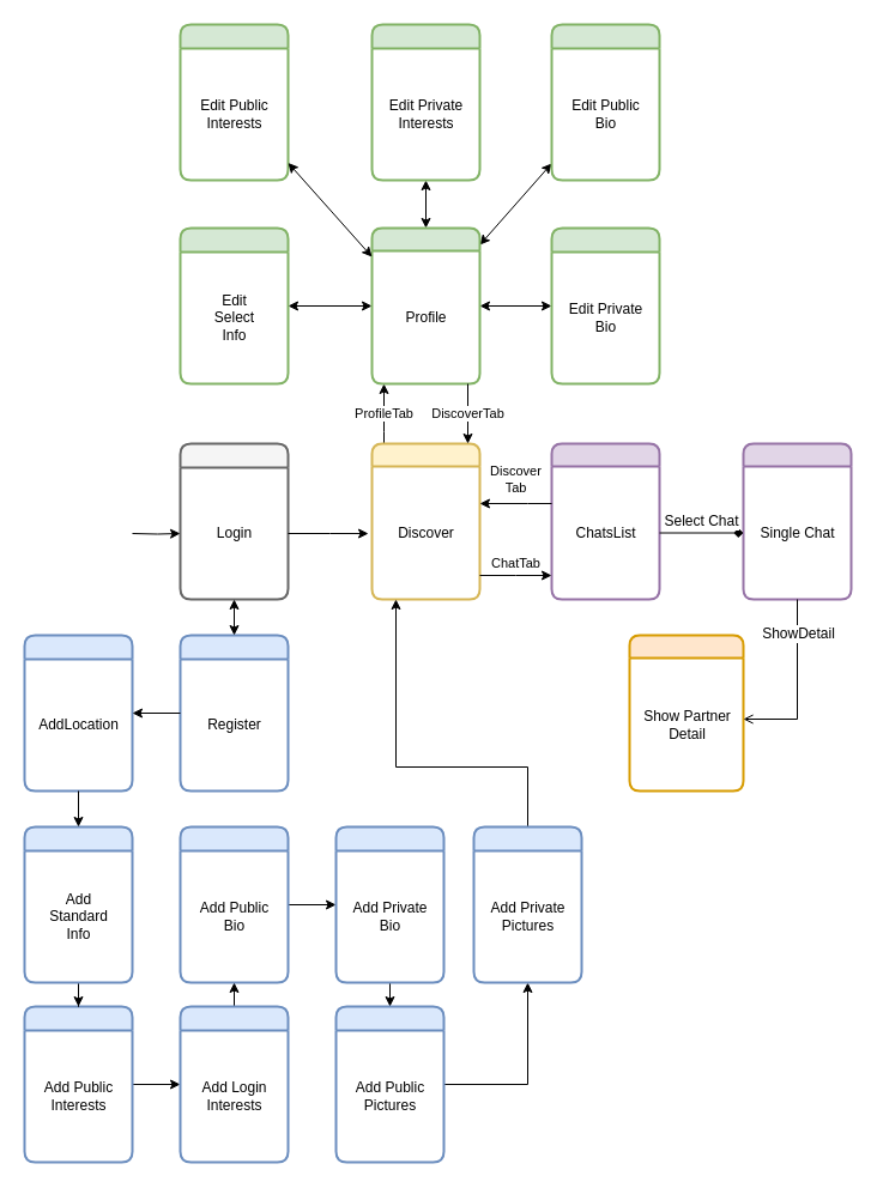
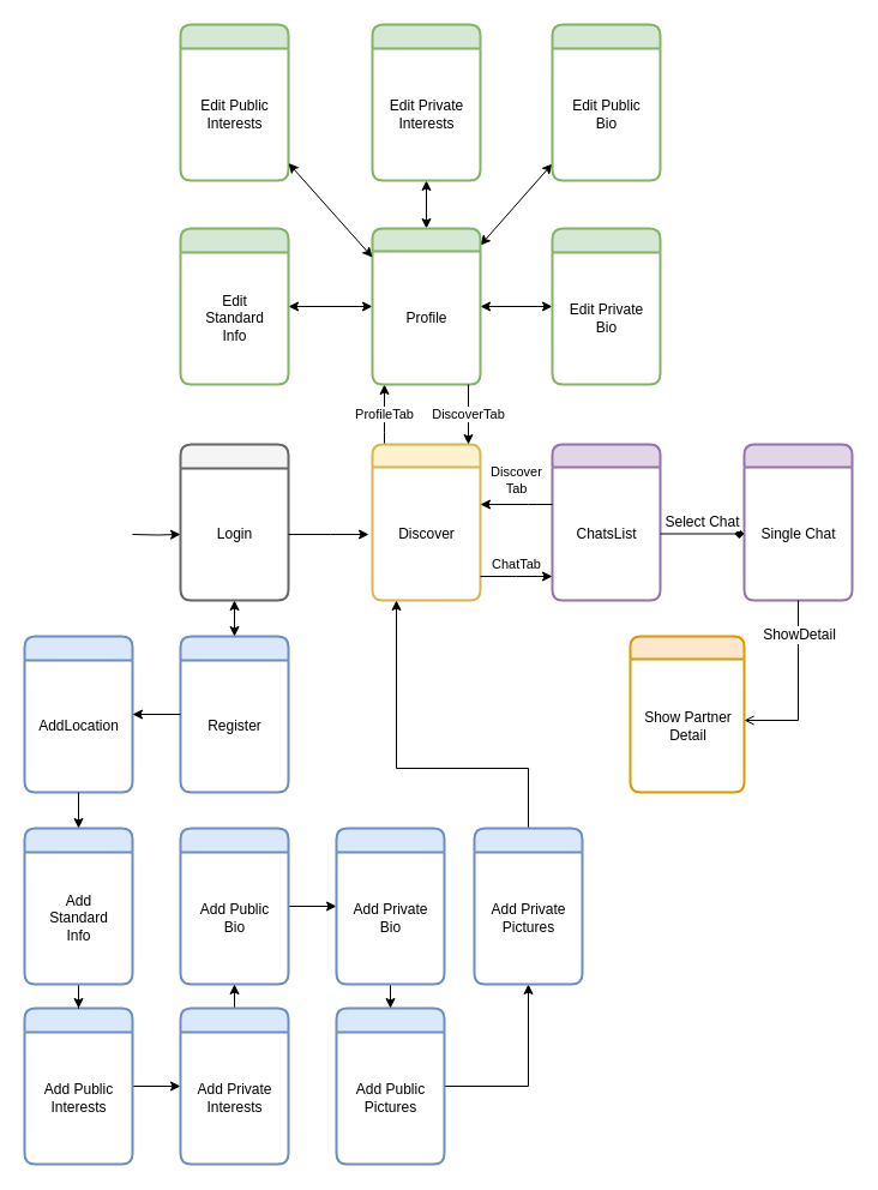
  <mxCell id="0" />
  <mxCell id="1" parent="0" />
  <mxCell id="2" value="" style="swimlane;childLayout=stackLayout;horizontal=1;startSize=20;horizontalStack=0;fillColor=#f5f5f5;rounded=1;fontSize=14;fontStyle=0;strokeWidth=2;resizeParent=0;resizeLast=1;shadow=0;dashed=0;align=center;strokeColor=#666666;fontColor=#333333;" parent="1" vertex="1"><mxGeometry x="150" y="370" width="90" height="130" as="geometry"><mxRectangle x="90" y="210" width="50" height="40" as="alternateBounds" /></mxGeometry></mxCell>
  <mxCell id="3" value="Login" style="text;html=1;align=center;verticalAlign=middle;resizable=0;points=[];;autosize=1;" parent="2" vertex="1"><mxGeometry y="20" width="90" height="110" as="geometry" /></mxCell>
  <mxCell id="4" value="ProfileTab" style="edgeStyle=orthogonalEdgeStyle;rounded=0;orthogonalLoop=1;jettySize=auto;html=1;" edge="1" parent="1" source="5" target="28"><mxGeometry relative="1" as="geometry"><Array as="points"><mxPoint x="320" y="360" /><mxPoint x="320" y="360" /></Array></mxGeometry></mxCell>
  <mxCell id="5" value="" style="swimlane;childLayout=stackLayout;horizontal=1;startSize=19;horizontalStack=0;fillColor=#fff2cc;rounded=1;fontSize=14;fontStyle=0;strokeWidth=2;resizeParent=0;resizeLast=1;shadow=0;dashed=0;align=center;strokeColor=#d6b656;" parent="1" vertex="1"><mxGeometry x="310" y="370" width="90" height="130" as="geometry"><mxRectangle x="260" y="240" width="50" height="40" as="alternateBounds" /></mxGeometry></mxCell>
  <mxCell id="6" value="Discover" style="text;html=1;align=center;verticalAlign=middle;resizable=0;points=[];;autosize=1;" parent="5" vertex="1"><mxGeometry y="19" width="90" height="111" as="geometry" /></mxCell>
  <mxCell id="7" value="" style="swimlane;childLayout=stackLayout;horizontal=1;startSize=19;horizontalStack=0;fillColor=#e1d5e7;rounded=1;fontSize=14;fontStyle=0;strokeWidth=2;resizeParent=0;resizeLast=1;shadow=0;dashed=0;align=center;strokeColor=#9673a6;" parent="1" vertex="1"><mxGeometry x="460" y="370" width="90" height="130" as="geometry"><mxRectangle x="260" y="240" width="50" height="40" as="alternateBounds" /></mxGeometry></mxCell>
  <mxCell id="8" value="ChatsList" style="text;html=1;align=center;verticalAlign=middle;resizable=0;points=[];;autosize=1;" parent="7" vertex="1"><mxGeometry y="19" width="90" height="111" as="geometry" /></mxCell>
  <mxCell id="9" value="" style="swimlane;childLayout=stackLayout;horizontal=1;startSize=19;horizontalStack=0;fillColor=#e1d5e7;rounded=1;fontSize=14;fontStyle=0;strokeWidth=2;resizeParent=0;resizeLast=1;shadow=0;dashed=0;align=center;strokeColor=#9673a6;" parent="1" vertex="1"><mxGeometry x="620" y="370" width="90" height="130" as="geometry"><mxRectangle x="260" y="240" width="50" height="40" as="alternateBounds" /></mxGeometry></mxCell>
  <mxCell id="10" value="Single Chat" style="text;html=1;align=center;verticalAlign=middle;resizable=0;points=[];;autosize=1;" parent="9" vertex="1"><mxGeometry y="19" width="90" height="111" as="geometry" /></mxCell>
  <mxCell id="11" value="" style="swimlane;childLayout=stackLayout;horizontal=1;startSize=19;horizontalStack=0;fillColor=#ffe6cc;rounded=1;fontSize=14;fontStyle=0;strokeWidth=2;resizeParent=0;resizeLast=1;shadow=0;dashed=0;align=center;strokeColor=#d79b00;" parent="1" vertex="1"><mxGeometry x="525" y="530" width="95" height="130" as="geometry"><mxRectangle x="260" y="240" width="50" height="40" as="alternateBounds" /></mxGeometry></mxCell>
  <mxCell id="12" value="Show Partner &lt;br&gt;Detail" style="text;html=1;align=center;verticalAlign=middle;resizable=0;points=[];;autosize=1;" parent="11" vertex="1"><mxGeometry y="19" width="95" height="111" as="geometry" /></mxCell>
  <mxCell id="13" value="ChatTab" style="edgeStyle=orthogonalEdgeStyle;rounded=0;orthogonalLoop=1;jettySize=auto;html=1;" parent="1" source="6" target="8" edge="1"><mxGeometry y="10" relative="1" as="geometry"><Array as="points"><mxPoint x="430" y="480" /><mxPoint x="430" y="480" /></Array><mxPoint as="offset" /></mxGeometry></mxCell>
  <mxCell id="14" style="edgeStyle=orthogonalEdgeStyle;rounded=0;orthogonalLoop=1;jettySize=auto;html=1;endArrow=diamond;" parent="1" source="8" target="10" edge="1"><mxGeometry relative="1" as="geometry" /></mxCell>
  <mxCell id="15" value="Select Chat" style="text;html=1;align=center;verticalAlign=middle;resizable=0;points=[];;labelBackgroundColor=#ffffff;" parent="14" vertex="1" connectable="0"><mxGeometry x="-0.133" y="-1" relative="1" as="geometry"><mxPoint x="4" y="-11" as="offset" /></mxGeometry></mxCell>
  <mxCell id="16" style="edgeStyle=orthogonalEdgeStyle;rounded=0;orthogonalLoop=1;jettySize=auto;html=1;entryX=-0.033;entryY=0.505;entryDx=0;entryDy=0;entryPerimeter=0;" parent="1" source="3" target="6" edge="1"><mxGeometry relative="1" as="geometry" /></mxCell>
  <mxCell id="17" value="" style="swimlane;childLayout=stackLayout;horizontal=1;startSize=20;horizontalStack=0;fillColor=#dae8fc;rounded=1;fontSize=14;fontStyle=0;strokeWidth=2;resizeParent=0;resizeLast=1;shadow=0;dashed=0;align=center;strokeColor=#6c8ebf;" parent="1" vertex="1"><mxGeometry x="150" y="530" width="90" height="130" as="geometry"><mxRectangle x="260" y="240" width="50" height="40" as="alternateBounds" /></mxGeometry></mxCell>
  <mxCell id="18" value="Register" style="text;html=1;align=center;verticalAlign=middle;resizable=0;points=[];;autosize=1;" parent="17" vertex="1"><mxGeometry y="20" width="90" height="110" as="geometry" /></mxCell>
  <mxCell id="19" style="edgeStyle=orthogonalEdgeStyle;rounded=0;orthogonalLoop=1;jettySize=auto;html=1;entryX=0.5;entryY=0;entryDx=0;entryDy=0;startArrow=classic;startFill=1;" parent="1" source="3" target="17" edge="1"><mxGeometry relative="1" as="geometry" /></mxCell>
  <mxCell id="20" style="edgeStyle=orthogonalEdgeStyle;rounded=0;orthogonalLoop=1;jettySize=auto;html=1;startArrow=none;startFill=0;" parent="1" target="3" edge="1"><mxGeometry relative="1" as="geometry"><mxPoint x="110" y="445" as="sourcePoint" /></mxGeometry></mxCell>
  <mxCell id="21" style="edgeStyle=orthogonalEdgeStyle;rounded=0;orthogonalLoop=1;jettySize=auto;html=1;endArrow=open;" edge="1" parent="1" source="10" target="12"><mxGeometry relative="1" as="geometry"><Array as="points"><mxPoint x="665" y="600" /></Array></mxGeometry></mxCell>
  <mxCell id="22" value="&lt;span style=&quot;font-size: 12px;&quot;&gt;ShowDetail&lt;/span&gt;" style="edgeLabel;html=1;align=center;verticalAlign=middle;resizable=0;points=[];" vertex="1" connectable="0" parent="21"><mxGeometry x="-0.381" y="-1" relative="1" as="geometry"><mxPoint x="1" y="-17" as="offset" /></mxGeometry></mxCell>
  <mxCell id="23" style="edgeStyle=orthogonalEdgeStyle;rounded=0;orthogonalLoop=1;jettySize=auto;html=1;startArrow=classic;startFill=1;" edge="1" parent="1" source="27" target="62"><mxGeometry relative="1" as="geometry" /></mxCell>
  <mxCell id="24" style="edgeStyle=none;rounded=0;orthogonalLoop=1;jettySize=auto;html=1;startArrow=classic;startFill=1;" edge="1" parent="1" source="27" target="58"><mxGeometry relative="1" as="geometry" /></mxCell>
  <mxCell id="25" style="edgeStyle=none;rounded=0;orthogonalLoop=1;jettySize=auto;html=1;startArrow=classic;startFill=1;" edge="1" parent="1" source="27" target="60"><mxGeometry relative="1" as="geometry" /></mxCell>
  <mxCell id="26" style="edgeStyle=none;rounded=0;orthogonalLoop=1;jettySize=auto;html=1;startArrow=classic;startFill=1;" edge="1" parent="1" source="27" target="64"><mxGeometry relative="1" as="geometry" /></mxCell>
  <mxCell id="27" value="" style="swimlane;childLayout=stackLayout;horizontal=1;startSize=19;horizontalStack=0;fillColor=#d5e8d4;rounded=1;fontSize=14;fontStyle=0;strokeWidth=2;resizeParent=0;resizeLast=1;shadow=0;dashed=0;align=center;strokeColor=#82b366;" vertex="1" parent="1"><mxGeometry x="310" y="190" width="90" height="130" as="geometry"><mxRectangle x="260" y="240" width="50" height="40" as="alternateBounds" /></mxGeometry></mxCell>
  <mxCell id="28" value="Profile" style="text;html=1;align=center;verticalAlign=middle;resizable=0;points=[];;autosize=1;" vertex="1" parent="27"><mxGeometry y="19" width="90" height="111" as="geometry" /></mxCell>
  <mxCell id="29" value="DiscoverTab" style="edgeStyle=orthogonalEdgeStyle;rounded=0;orthogonalLoop=1;jettySize=auto;html=1;" edge="1" parent="1" source="28" target="5"><mxGeometry relative="1" as="geometry"><Array as="points"><mxPoint x="390" y="340" /><mxPoint x="390" y="340" /></Array></mxGeometry></mxCell>
  <mxCell id="30" value="Discover&lt;br&gt;Tab" style="edgeStyle=orthogonalEdgeStyle;rounded=0;orthogonalLoop=1;jettySize=auto;html=1;" edge="1" parent="1" source="8" target="6"><mxGeometry x="-0.001" y="-20" relative="1" as="geometry"><Array as="points"><mxPoint x="440" y="420" /><mxPoint x="440" y="420" /></Array><mxPoint as="offset" /></mxGeometry></mxCell>
  <mxCell id="31" value="" style="swimlane;childLayout=stackLayout;horizontal=1;startSize=20;horizontalStack=0;fillColor=#dae8fc;rounded=1;fontSize=14;fontStyle=0;strokeWidth=2;resizeParent=0;resizeLast=1;shadow=0;dashed=0;align=center;strokeColor=#6c8ebf;" vertex="1" parent="1"><mxGeometry x="20" y="530" width="90" height="130" as="geometry"><mxRectangle x="260" y="240" width="50" height="40" as="alternateBounds" /></mxGeometry></mxCell>
  <mxCell id="32" value="AddLocation" style="text;html=1;align=center;verticalAlign=middle;resizable=0;points=[];;autosize=1;" vertex="1" parent="31"><mxGeometry y="20" width="90" height="110" as="geometry" /></mxCell>
  <mxCell id="33" style="edgeStyle=orthogonalEdgeStyle;rounded=0;orthogonalLoop=1;jettySize=auto;html=1;" edge="1" parent="1" source="34" target="37"><mxGeometry relative="1" as="geometry" /></mxCell>
  <mxCell id="34" value="" style="swimlane;childLayout=stackLayout;horizontal=1;startSize=20;horizontalStack=0;fillColor=#dae8fc;rounded=1;fontSize=14;fontStyle=0;strokeWidth=2;resizeParent=0;resizeLast=1;shadow=0;dashed=0;align=center;strokeColor=#6c8ebf;" vertex="1" parent="1"><mxGeometry x="20" y="840" width="90" height="130" as="geometry"><mxRectangle x="90" y="210" width="50" height="40" as="alternateBounds" /></mxGeometry></mxCell>
  <mxCell id="35" value="Add Public&lt;br&gt;Interests" style="text;html=1;align=center;verticalAlign=middle;resizable=0;points=[];;autosize=1;" vertex="1" parent="34"><mxGeometry y="20" width="90" height="110" as="geometry" /></mxCell>
  <mxCell id="36" style="edgeStyle=orthogonalEdgeStyle;rounded=0;orthogonalLoop=1;jettySize=auto;html=1;" edge="1" parent="1" source="37" target="40"><mxGeometry relative="1" as="geometry" /></mxCell>
  <mxCell id="37" value="" style="swimlane;childLayout=stackLayout;horizontal=1;startSize=20;horizontalStack=0;fillColor=#dae8fc;rounded=1;fontSize=14;fontStyle=0;strokeWidth=2;resizeParent=0;resizeLast=1;shadow=0;dashed=0;align=center;strokeColor=#6c8ebf;" vertex="1" parent="1"><mxGeometry x="150" y="840" width="90" height="130" as="geometry"><mxRectangle x="90" y="210" width="50" height="40" as="alternateBounds" /></mxGeometry></mxCell>
- <mxCell id="38" value="Add Login&lt;br&gt;Interests" style="text;html=1;align=center;verticalAlign=middle;resizable=0;points=[];;autosize=1;" vertex="1" parent="37"><mxGeometry y="20" width="90" height="110" as="geometry" /></mxCell>
+ <mxCell id="38" value="Add Private&lt;br&gt;Interests" style="text;html=1;align=center;verticalAlign=middle;resizable=0;points=[];;autosize=1;" vertex="1" parent="37"><mxGeometry y="20" width="90" height="110" as="geometry" /></mxCell>
  <mxCell id="39" style="edgeStyle=orthogonalEdgeStyle;rounded=0;orthogonalLoop=1;jettySize=auto;html=1;" edge="1" parent="1" source="40" target="46"><mxGeometry relative="1" as="geometry" /></mxCell>
  <mxCell id="40" value="" style="swimlane;childLayout=stackLayout;horizontal=1;startSize=20;horizontalStack=0;fillColor=#dae8fc;rounded=1;fontSize=14;fontStyle=0;strokeWidth=2;resizeParent=0;resizeLast=1;shadow=0;dashed=0;align=center;strokeColor=#6c8ebf;" vertex="1" parent="1"><mxGeometry x="150" y="690" width="90" height="130" as="geometry"><mxRectangle x="90" y="210" width="50" height="40" as="alternateBounds" /></mxGeometry></mxCell>
  <mxCell id="41" value="Add Public&lt;br&gt;Bio" style="text;html=1;align=center;verticalAlign=middle;resizable=0;points=[];;autosize=1;" vertex="1" parent="40"><mxGeometry y="20" width="90" height="110" as="geometry" /></mxCell>
  <mxCell id="42" style="edgeStyle=orthogonalEdgeStyle;rounded=0;orthogonalLoop=1;jettySize=auto;html=1;" edge="1" parent="1" source="43" target="34"><mxGeometry relative="1" as="geometry" /></mxCell>
  <mxCell id="43" value="" style="swimlane;childLayout=stackLayout;horizontal=1;startSize=20;horizontalStack=0;fillColor=#dae8fc;rounded=1;fontSize=14;fontStyle=0;strokeWidth=2;resizeParent=0;resizeLast=1;shadow=0;dashed=0;align=center;strokeColor=#6c8ebf;" vertex="1" parent="1"><mxGeometry x="20" y="690" width="90" height="130" as="geometry"><mxRectangle x="90" y="210" width="50" height="40" as="alternateBounds" /></mxGeometry></mxCell>
  <mxCell id="44" value="Add&lt;br&gt;Standard&lt;br&gt;Info" style="text;html=1;align=center;verticalAlign=middle;resizable=0;points=[];;autosize=1;" vertex="1" parent="43"><mxGeometry y="20" width="90" height="110" as="geometry" /></mxCell>
  <mxCell id="45" style="edgeStyle=orthogonalEdgeStyle;rounded=0;orthogonalLoop=1;jettySize=auto;html=1;" edge="1" parent="1" source="46" target="49"><mxGeometry relative="1" as="geometry" /></mxCell>
  <mxCell id="46" value="" style="swimlane;childLayout=stackLayout;horizontal=1;startSize=20;horizontalStack=0;fillColor=#dae8fc;rounded=1;fontSize=14;fontStyle=0;strokeWidth=2;resizeParent=0;resizeLast=1;shadow=0;dashed=0;align=center;strokeColor=#6c8ebf;" vertex="1" parent="1"><mxGeometry x="280" y="690" width="90" height="130" as="geometry"><mxRectangle x="90" y="210" width="50" height="40" as="alternateBounds" /></mxGeometry></mxCell>
  <mxCell id="47" value="Add Private&lt;br&gt;Bio" style="text;html=1;align=center;verticalAlign=middle;resizable=0;points=[];;autosize=1;" vertex="1" parent="46"><mxGeometry y="20" width="90" height="110" as="geometry" /></mxCell>
  <mxCell id="48" style="edgeStyle=orthogonalEdgeStyle;rounded=0;orthogonalLoop=1;jettySize=auto;html=1;" edge="1" parent="1" source="49" target="52"><mxGeometry relative="1" as="geometry" /></mxCell>
  <mxCell id="49" value="" style="swimlane;childLayout=stackLayout;horizontal=1;startSize=20;horizontalStack=0;fillColor=#dae8fc;rounded=1;fontSize=14;fontStyle=0;strokeWidth=2;resizeParent=0;resizeLast=1;shadow=0;dashed=0;align=center;strokeColor=#6c8ebf;" vertex="1" parent="1"><mxGeometry x="280" y="840" width="90" height="130" as="geometry"><mxRectangle x="90" y="210" width="50" height="40" as="alternateBounds" /></mxGeometry></mxCell>
  <mxCell id="50" value="Add Public&lt;br&gt;Pictures" style="text;html=1;align=center;verticalAlign=middle;resizable=0;points=[];;autosize=1;" vertex="1" parent="49"><mxGeometry y="20" width="90" height="110" as="geometry" /></mxCell>
  <mxCell id="51" style="edgeStyle=orthogonalEdgeStyle;rounded=0;orthogonalLoop=1;jettySize=auto;html=1;" edge="1" parent="1" source="52" target="5"><mxGeometry relative="1" as="geometry"><Array as="points"><mxPoint x="440" y="640" /><mxPoint x="330" y="640" /></Array></mxGeometry></mxCell>
  <mxCell id="52" value="" style="swimlane;childLayout=stackLayout;horizontal=1;startSize=20;horizontalStack=0;fillColor=#dae8fc;rounded=1;fontSize=14;fontStyle=0;strokeWidth=2;resizeParent=0;resizeLast=1;shadow=0;dashed=0;align=center;strokeColor=#6c8ebf;" vertex="1" parent="1"><mxGeometry x="395" y="690" width="90" height="130" as="geometry"><mxRectangle x="90" y="210" width="50" height="40" as="alternateBounds" /></mxGeometry></mxCell>
  <mxCell id="53" value="Add Private&lt;br&gt;Pictures" style="text;html=1;align=center;verticalAlign=middle;resizable=0;points=[];;autosize=1;" vertex="1" parent="52"><mxGeometry y="20" width="90" height="110" as="geometry" /></mxCell>
  <mxCell id="54" style="edgeStyle=orthogonalEdgeStyle;rounded=0;orthogonalLoop=1;jettySize=auto;html=1;" edge="1" parent="1" source="17" target="31"><mxGeometry relative="1" as="geometry" /></mxCell>
  <mxCell id="55" style="edgeStyle=orthogonalEdgeStyle;rounded=0;orthogonalLoop=1;jettySize=auto;html=1;" edge="1" parent="1" source="32" target="43"><mxGeometry relative="1" as="geometry" /></mxCell>
  <mxCell id="56" value="" style="swimlane;childLayout=stackLayout;horizontal=1;startSize=20;horizontalStack=0;fillColor=#d5e8d4;rounded=1;fontSize=14;fontStyle=0;strokeWidth=2;resizeParent=0;resizeLast=1;shadow=0;dashed=0;align=center;strokeColor=#82b366;" vertex="1" parent="1"><mxGeometry x="150" y="20" width="90" height="130" as="geometry"><mxRectangle x="90" y="210" width="50" height="40" as="alternateBounds" /></mxGeometry></mxCell>
  <mxCell id="57" value="Edit Public&lt;br&gt;Interests" style="text;html=1;align=center;verticalAlign=middle;resizable=0;points=[];;autosize=1;" vertex="1" parent="56"><mxGeometry y="20" width="90" height="110" as="geometry" /></mxCell>
  <mxCell id="58" value="" style="swimlane;childLayout=stackLayout;horizontal=1;startSize=20;horizontalStack=0;fillColor=#d5e8d4;rounded=1;fontSize=14;fontStyle=0;strokeWidth=2;resizeParent=0;resizeLast=1;shadow=0;dashed=0;align=center;strokeColor=#82b366;" vertex="1" parent="1"><mxGeometry x="310" y="20" width="90" height="130" as="geometry"><mxRectangle x="90" y="210" width="50" height="40" as="alternateBounds" /></mxGeometry></mxCell>
  <mxCell id="59" value="Edit Private&lt;br&gt;Interests" style="text;html=1;align=center;verticalAlign=middle;resizable=0;points=[];;autosize=1;" vertex="1" parent="58"><mxGeometry y="20" width="90" height="110" as="geometry" /></mxCell>
  <mxCell id="60" value="" style="swimlane;childLayout=stackLayout;horizontal=1;startSize=20;horizontalStack=0;fillColor=#d5e8d4;rounded=1;fontSize=14;fontStyle=0;strokeWidth=2;resizeParent=0;resizeLast=1;shadow=0;dashed=0;align=center;strokeColor=#82b366;" vertex="1" parent="1"><mxGeometry x="460" y="20" width="90" height="130" as="geometry"><mxRectangle x="90" y="210" width="50" height="40" as="alternateBounds" /></mxGeometry></mxCell>
  <mxCell id="61" value="Edit Public&lt;br&gt;Bio" style="text;html=1;align=center;verticalAlign=middle;resizable=0;points=[];;autosize=1;" vertex="1" parent="60"><mxGeometry y="20" width="90" height="110" as="geometry" /></mxCell>
  <mxCell id="62" value="" style="swimlane;childLayout=stackLayout;horizontal=1;startSize=20;horizontalStack=0;fillColor=#d5e8d4;rounded=1;fontSize=14;fontStyle=0;strokeWidth=2;resizeParent=0;resizeLast=1;shadow=0;dashed=0;align=center;strokeColor=#82b366;" vertex="1" parent="1"><mxGeometry x="150" y="190" width="90" height="130" as="geometry"><mxRectangle x="90" y="210" width="50" height="40" as="alternateBounds" /></mxGeometry></mxCell>
- <mxCell id="63" value="Edit&lt;br&gt;Select&lt;br&gt;Info" style="text;html=1;align=center;verticalAlign=middle;resizable=0;points=[];;autosize=1;" vertex="1" parent="62"><mxGeometry y="20" width="90" height="110" as="geometry" /></mxCell>
+ <mxCell id="63" value="Edit&lt;br&gt;Standard&lt;br&gt;Info" style="text;html=1;align=center;verticalAlign=middle;resizable=0;points=[];;autosize=1;" vertex="1" parent="62"><mxGeometry y="20" width="90" height="110" as="geometry" /></mxCell>
  <mxCell id="64" value="" style="swimlane;childLayout=stackLayout;horizontal=1;startSize=20;horizontalStack=0;fillColor=#d5e8d4;rounded=1;fontSize=14;fontStyle=0;strokeWidth=2;resizeParent=0;resizeLast=1;shadow=0;dashed=0;align=center;strokeColor=#82b366;" vertex="1" parent="1"><mxGeometry x="460" y="190" width="90" height="130" as="geometry"><mxRectangle x="90" y="210" width="50" height="40" as="alternateBounds" /></mxGeometry></mxCell>
  <mxCell id="65" value="Edit Private&lt;br&gt;Bio" style="text;html=1;align=center;verticalAlign=middle;resizable=0;points=[];;autosize=1;" vertex="1" parent="64"><mxGeometry y="20" width="90" height="110" as="geometry" /></mxCell>
  <mxCell id="66" style="rounded=0;orthogonalLoop=1;jettySize=auto;html=1;startArrow=classic;startFill=1;" edge="1" parent="1" source="28" target="56"><mxGeometry relative="1" as="geometry" /></mxCell>
